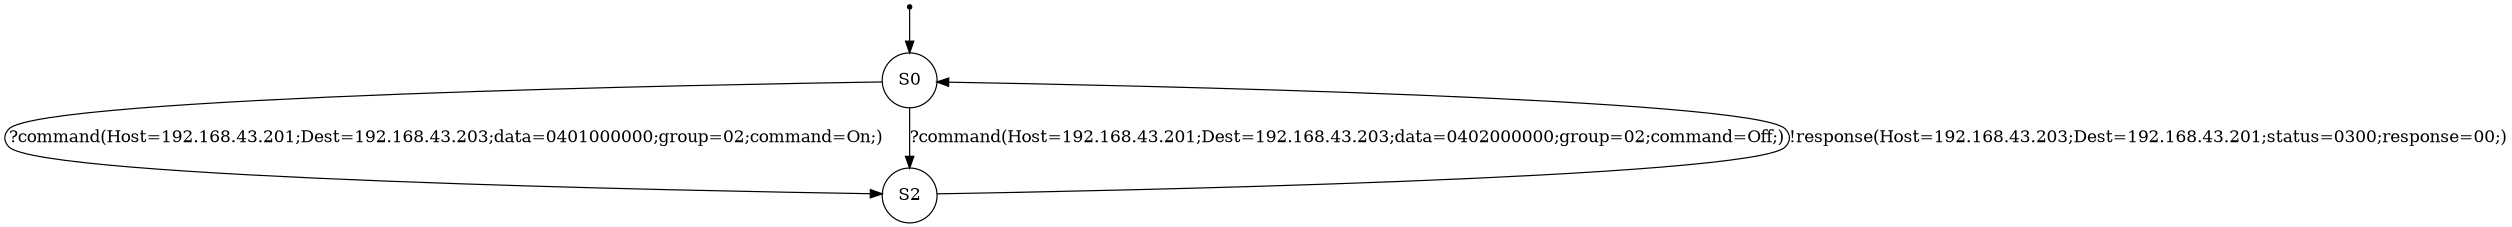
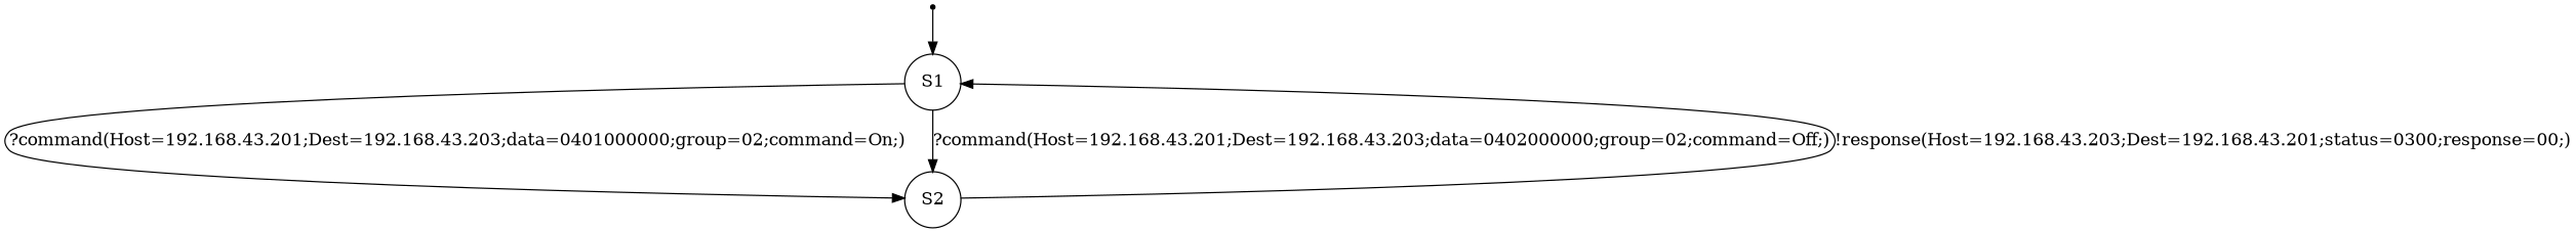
  digraph {
    node [shape=circle]
    S00 [shape=point]
-   n2 [label=S0]
+   n2 [label=S1]
    n3 [label=S2]
    S00 -> n2
    n2 -> n3 [label="?command(Host=192.168.43.201;Dest=192.168.43.203;data=0401000000;group=02;command=On;)"]
    n2 -> n3 [label="?command(Host=192.168.43.201;Dest=192.168.43.203;data=0402000000;group=02;command=Off;)"]
    n3 -> n2 [label="!response(Host=192.168.43.203;Dest=192.168.43.201;status=0300;response=00;)"]
  }
